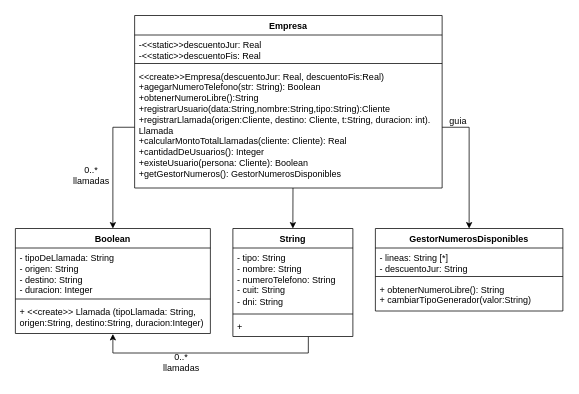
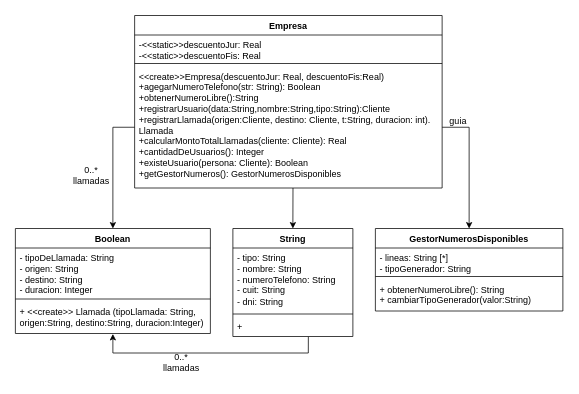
  <mxCell id="0" />
  <mxCell id="1" parent="0" />
  <mxCell id="2" value="Boolean" style="swimlane;fontStyle=1;align=center;verticalAlign=top;childLayout=stackLayout;horizontal=1;startSize=26;horizontalStack=0;resizeParent=1;resizeParentMax=0;resizeLast=0;collapsible=1;marginBottom=0;whiteSpace=wrap;html=1;" parent="1" vertex="1"><mxGeometry x="20" y="304" width="260" height="140" as="geometry" /></mxCell>
  <mxCell id="3" value="- tipoDeLlamada: String&lt;br&gt;- origen: String&lt;br&gt;- destino: String&lt;br&gt;- duracion: Integer" style="text;strokeColor=none;fillColor=none;align=left;verticalAlign=top;spacingLeft=4;spacingRight=4;overflow=hidden;rotatable=0;points=[[0,0.5],[1,0.5]];portConstraint=eastwest;whiteSpace=wrap;html=1;" parent="2" vertex="1"><mxGeometry y="26" width="260" height="64" as="geometry" /></mxCell>
  <mxCell id="4" value="" style="line;strokeWidth=1;fillColor=none;align=left;verticalAlign=middle;spacingTop=-1;spacingLeft=3;spacingRight=3;rotatable=0;labelPosition=right;points=[];portConstraint=eastwest;strokeColor=inherit;" parent="2" vertex="1"><mxGeometry y="90" width="260" height="8" as="geometry" /></mxCell>
  <mxCell id="5" value="+ &amp;lt;&amp;lt;create&amp;gt;&amp;gt; Llamada (tipoLlamada: String, origen:String, destino:String, duracion:Integer)&lt;br&gt;" style="text;strokeColor=none;fillColor=none;align=left;verticalAlign=top;spacingLeft=4;spacingRight=4;overflow=hidden;rotatable=0;points=[[0,0.5],[1,0.5]];portConstraint=eastwest;whiteSpace=wrap;html=1;" parent="2" vertex="1"><mxGeometry y="98" width="260" height="42" as="geometry" /></mxCell>
  <mxCell id="6" value="GestorNumerosDisponibles" style="swimlane;fontStyle=1;align=center;verticalAlign=top;childLayout=stackLayout;horizontal=1;startSize=26;horizontalStack=0;resizeParent=1;resizeParentMax=0;resizeLast=0;collapsible=1;marginBottom=0;whiteSpace=wrap;html=1;" parent="1" vertex="1"><mxGeometry x="500" y="304" width="250" height="110" as="geometry" /></mxCell>
- <mxCell id="7" value="- lineas: String [*]&lt;br&gt;- descuentoJur: String" style="text;strokeColor=none;fillColor=none;align=left;verticalAlign=top;spacingLeft=4;spacingRight=4;overflow=hidden;rotatable=0;points=[[0,0.5],[1,0.5]];portConstraint=eastwest;whiteSpace=wrap;html=1;" parent="6" vertex="1"><mxGeometry y="26" width="250" height="34" as="geometry" /></mxCell>
+ <mxCell id="7" value="- lineas: String [*]&lt;br&gt;- tipoGenerador: String" style="text;strokeColor=none;fillColor=none;align=left;verticalAlign=top;spacingLeft=4;spacingRight=4;overflow=hidden;rotatable=0;points=[[0,0.5],[1,0.5]];portConstraint=eastwest;whiteSpace=wrap;html=1;" parent="6" vertex="1"><mxGeometry y="26" width="250" height="34" as="geometry" /></mxCell>
  <mxCell id="8" value="" style="line;strokeWidth=1;fillColor=none;align=left;verticalAlign=middle;spacingTop=-1;spacingLeft=3;spacingRight=3;rotatable=0;labelPosition=right;points=[];portConstraint=eastwest;strokeColor=inherit;" parent="6" vertex="1"><mxGeometry y="60" width="250" height="8" as="geometry" /></mxCell>
  <mxCell id="9" value="+ obtenerNumeroLibre(): String&lt;br&gt;+ cambiarTipoGenerador(valor:String)" style="text;strokeColor=none;fillColor=none;align=left;verticalAlign=top;spacingLeft=4;spacingRight=4;overflow=hidden;rotatable=0;points=[[0,0.5],[1,0.5]];portConstraint=eastwest;whiteSpace=wrap;html=1;" parent="6" vertex="1"><mxGeometry y="68" width="250" height="42" as="geometry" /></mxCell>
  <mxCell id="10" value="String" style="swimlane;fontStyle=1;align=center;verticalAlign=top;childLayout=stackLayout;horizontal=1;startSize=26;horizontalStack=0;resizeParent=1;resizeParentMax=0;resizeLast=0;collapsible=1;marginBottom=0;whiteSpace=wrap;html=1;" parent="1" vertex="1"><mxGeometry x="310" y="304" width="160" height="144" as="geometry" /></mxCell>
  <mxCell id="11" value="- tipo: String&lt;br&gt;- nombre: String&lt;br&gt;- numeroTelefono: String&lt;br&gt;- cuit: String&lt;br&gt;- dni: String" style="text;strokeColor=none;fillColor=none;align=left;verticalAlign=top;spacingLeft=4;spacingRight=4;overflow=hidden;rotatable=0;points=[[0,0.5],[1,0.5]];portConstraint=eastwest;whiteSpace=wrap;html=1;" parent="10" vertex="1"><mxGeometry y="26" width="160" height="84" as="geometry" /></mxCell>
  <mxCell id="12" value="" style="line;strokeWidth=1;fillColor=none;align=left;verticalAlign=middle;spacingTop=-1;spacingLeft=3;spacingRight=3;rotatable=0;labelPosition=right;points=[];portConstraint=eastwest;strokeColor=inherit;" parent="10" vertex="1"><mxGeometry y="110" width="160" height="8" as="geometry" /></mxCell>
  <mxCell id="13" value="+" style="text;strokeColor=none;fillColor=none;align=left;verticalAlign=top;spacingLeft=4;spacingRight=4;overflow=hidden;rotatable=0;points=[[0,0.5],[1,0.5]];portConstraint=eastwest;whiteSpace=wrap;html=1;" parent="10" vertex="1"><mxGeometry y="118" width="160" height="26" as="geometry" /></mxCell>
  <mxCell id="14" value="Empresa" style="swimlane;fontStyle=1;align=center;verticalAlign=top;childLayout=stackLayout;horizontal=1;startSize=26;horizontalStack=0;resizeParent=1;resizeParentMax=0;resizeLast=0;collapsible=1;marginBottom=0;whiteSpace=wrap;html=1;" parent="1" vertex="1"><mxGeometry x="179" y="20" width="410" height="230" as="geometry" /></mxCell>
  <mxCell id="15" value="-&amp;lt;&amp;lt;static&amp;gt;&amp;gt;descuentoJur: Real&lt;div&gt;-&amp;lt;&amp;lt;static&amp;gt;&amp;gt;descuentoFis: Real&lt;/div&gt;" style="text;strokeColor=none;fillColor=none;align=left;verticalAlign=top;spacingLeft=4;spacingRight=4;overflow=hidden;rotatable=0;points=[[0,0.5],[1,0.5]];portConstraint=eastwest;whiteSpace=wrap;html=1;" parent="14" vertex="1"><mxGeometry y="26" width="410" height="34" as="geometry" /></mxCell>
  <mxCell id="16" value="" style="line;strokeWidth=1;fillColor=none;align=left;verticalAlign=middle;spacingTop=-1;spacingLeft=3;spacingRight=3;rotatable=0;labelPosition=right;points=[];portConstraint=eastwest;strokeColor=inherit;" parent="14" vertex="1"><mxGeometry y="60" width="410" height="8" as="geometry" /></mxCell>
  <mxCell id="17" value="&amp;lt;&amp;lt;create&amp;gt;&amp;gt;Empresa(descuentoJur: Real, descuentoFis:Real)&lt;br&gt;&lt;div&gt;+agegarNumeroTelefono(str: String): Boolean&lt;/div&gt;&lt;div&gt;+obtenerNumeroLibre():String&lt;/div&gt;&lt;div&gt;+registrarUsuario(data:String,nombre:String,tipo:String):Cliente&lt;/div&gt;&lt;div&gt;+registrarLlamada(origen:Cliente, destino: Cliente, t:String, duracion: int).&lt;/div&gt;&lt;div&gt;Llamada&lt;/div&gt;&lt;div&gt;+calcularMontoTotalLlamadas(cliente: Cliente): Real&lt;/div&gt;&lt;div&gt;+cantidadDeUsuarios(): Integer&lt;/div&gt;&lt;div&gt;+existeUsuario(persona: Cliente): Boolean&lt;/div&gt;&lt;div&gt;&lt;span style=&quot;background-color: initial;&quot;&gt;+getGestorNumeros(): GestorNumerosDisponibles&lt;/span&gt;&lt;br&gt;&lt;/div&gt;&lt;div&gt;&lt;br&gt;&lt;/div&gt;&lt;div&gt;&lt;br&gt;&lt;/div&gt;&lt;div&gt;&lt;br&gt;&lt;/div&gt;&lt;div&gt;&lt;br&gt;&lt;/div&gt;&lt;div&gt;&lt;br&gt;&lt;/div&gt;" style="text;strokeColor=none;fillColor=none;align=left;verticalAlign=top;spacingLeft=4;spacingRight=4;overflow=hidden;rotatable=0;points=[[0,0.5],[1,0.5]];portConstraint=eastwest;whiteSpace=wrap;html=1;" parent="14" vertex="1"><mxGeometry y="68" width="410" height="162" as="geometry" /></mxCell>
  <mxCell id="18" value="" style="endArrow=classic;html=1;rounded=0;exitX=0.515;exitY=1;exitDx=0;exitDy=0;exitPerimeter=0;entryX=0.5;entryY=0;entryDx=0;entryDy=0;" parent="1" source="17" target="10" edge="1"><mxGeometry width="50" height="50" relative="1" as="geometry"><mxPoint x="371" y="300" as="sourcePoint" /><mxPoint x="421" y="250" as="targetPoint" /></mxGeometry></mxCell>
  <mxCell id="19" style="edgeStyle=orthogonalEdgeStyle;rounded=0;orthogonalLoop=1;jettySize=auto;html=1;entryX=0.5;entryY=0;entryDx=0;entryDy=0;" parent="1" source="17" target="2" edge="1"><mxGeometry relative="1" as="geometry" /></mxCell>
  <mxCell id="20" value="0..*&lt;br&gt;llamadas" style="text;html=1;align=center;verticalAlign=middle;resizable=0;points=[];autosize=1;strokeColor=none;fillColor=none;" parent="1" vertex="1"><mxGeometry x="86" y="213" width="70" height="40" as="geometry" /></mxCell>
  <mxCell id="21" style="edgeStyle=orthogonalEdgeStyle;rounded=0;orthogonalLoop=1;jettySize=auto;html=1;entryX=0.5;entryY=0;entryDx=0;entryDy=0;" parent="1" source="17" target="6" edge="1"><mxGeometry relative="1" as="geometry" /></mxCell>
  <mxCell id="22" value="guia" style="text;html=1;align=center;verticalAlign=middle;resizable=0;points=[];autosize=1;strokeColor=none;fillColor=none;" parent="1" vertex="1"><mxGeometry x="585" y="146" width="50" height="30" as="geometry" /></mxCell>
  <mxCell id="23" value="" style="endArrow=classic;html=1;rounded=0;exitX=0.629;exitY=1.016;exitDx=0;exitDy=0;exitPerimeter=0;entryX=0.5;entryY=1.015;entryDx=0;entryDy=0;entryPerimeter=0;edgeStyle=orthogonalEdgeStyle;" edge="1" parent="1" source="13" target="5"><mxGeometry width="50" height="50" relative="1" as="geometry"><mxPoint x="371" y="490" as="sourcePoint" /><mxPoint x="211" y="570" as="targetPoint" /><Array as="points"><mxPoint x="411" y="470" /><mxPoint x="150" y="470" /></Array></mxGeometry></mxCell>
  <mxCell id="24" value="0..*&lt;br&gt;llamadas" style="text;html=1;align=center;verticalAlign=middle;resizable=0;points=[];autosize=1;strokeColor=none;fillColor=none;" vertex="1" parent="1"><mxGeometry x="206" y="463" width="70" height="40" as="geometry" /></mxCell>
